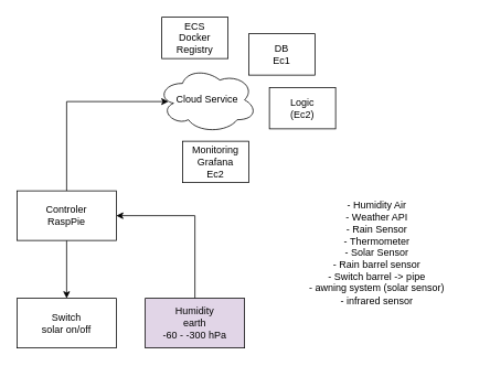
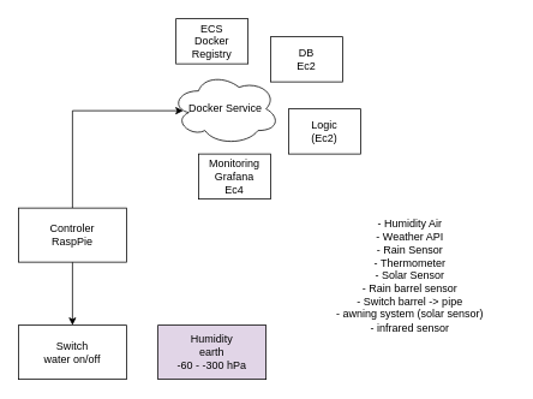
  <mxCell id="0" />
  <mxCell id="1" parent="0" />
- <mxCell id="2" style="edgeStyle=orthogonalEdgeStyle;rounded=0;orthogonalLoop=1;jettySize=auto;html=1;exitX=0.5;exitY=0;exitDx=0;exitDy=0;entryX=1;entryY=0.5;entryDx=0;entryDy=0;" edge="1" parent="1" source="3" target="7"><mxGeometry relative="1" as="geometry" /></mxCell>
  <mxCell id="3" value="Humidity&lt;br&gt;earth&lt;br&gt;-60 - -300 hPa" style="rounded=0;whiteSpace=wrap;html=1;fillColor=#e1d5e7;" vertex="1" parent="1"><mxGeometry x="175" y="360" width="120" height="60" as="geometry" /></mxCell>
- <mxCell id="4" value="Switch&lt;br&gt;solar on/off" style="rounded=0;whiteSpace=wrap;html=1;" vertex="1" parent="1"><mxGeometry x="20" y="360" width="120" height="60" as="geometry" /></mxCell>
+ <mxCell id="4" value="Switch&lt;br&gt;water on/off" style="rounded=0;whiteSpace=wrap;html=1;" vertex="1" parent="1"><mxGeometry x="20" y="360" width="120" height="60" as="geometry" /></mxCell>
  <mxCell id="5" style="edgeStyle=orthogonalEdgeStyle;rounded=0;orthogonalLoop=1;jettySize=auto;html=1;exitX=0.5;exitY=1;exitDx=0;exitDy=0;entryX=0.5;entryY=0;entryDx=0;entryDy=0;" edge="1" parent="1" source="7" target="4"><mxGeometry relative="1" as="geometry" /></mxCell>
  <mxCell id="6" style="edgeStyle=orthogonalEdgeStyle;rounded=0;orthogonalLoop=1;jettySize=auto;html=1;exitX=0.5;exitY=0;exitDx=0;exitDy=0;entryX=0.108;entryY=0.525;entryDx=0;entryDy=0;entryPerimeter=0;" edge="1" parent="1" source="7" target="8"><mxGeometry relative="1" as="geometry"><Array as="points"><mxPoint x="80" y="122" /></Array></mxGeometry></mxCell>
  <mxCell id="7" value="Controler&lt;br&gt;RaspPie" style="rounded=0;whiteSpace=wrap;html=1;" vertex="1" parent="1"><mxGeometry x="20" y="230" width="120" height="60" as="geometry" /></mxCell>
- <mxCell id="8" value="Cloud Service" style="ellipse;shape=cloud;whiteSpace=wrap;html=1;" vertex="1" parent="1"><mxGeometry x="190" y="80" width="120" height="80" as="geometry" /></mxCell>
+ <mxCell id="8" value="Docker Service" style="ellipse;shape=cloud;whiteSpace=wrap;html=1;" vertex="1" parent="1"><mxGeometry x="190" y="80" width="120" height="80" as="geometry" /></mxCell>
  <mxCell id="9" value="- Humidity Air&lt;br&gt;- Weather API&lt;br&gt;- Rain Sensor&lt;br&gt;- Thermometer&lt;br&gt;- Solar Sensor&lt;br&gt;- Rain barrel sensor&lt;br&gt;- Switch barrel -&amp;gt; pipe&lt;br&gt;- awning system (solar sensor)&lt;br&gt;- infrared sensor" style="text;html=1;strokeColor=none;fillColor=none;align=center;verticalAlign=middle;whiteSpace=wrap;rounded=0;" vertex="1" parent="1"><mxGeometry x="340" y="220" width="230" height="170" as="geometry" /></mxCell>
- <mxCell id="10" value="DB&lt;br&gt;Ec1" style="rounded=0;whiteSpace=wrap;html=1;" vertex="1" parent="1"><mxGeometry x="300" y="40" width="80" height="50" as="geometry" /></mxCell>
- <mxCell id="11" value="Monitoring&lt;br&gt;Grafana&lt;br&gt;Ec2" style="rounded=0;whiteSpace=wrap;html=1;" vertex="1" parent="1"><mxGeometry x="220" y="170" width="80" height="50" as="geometry" /></mxCell>
- <mxCell id="12" value="Logic&lt;br&gt;(Ec2)" style="rounded=0;whiteSpace=wrap;html=1;" vertex="1" parent="1"><mxGeometry x="325" y="105" width="80" height="50" as="geometry" /></mxCell>
+ <mxCell id="10" value="DB&lt;br&gt;Ec2" style="rounded=0;whiteSpace=wrap;html=1;" vertex="1" parent="1"><mxGeometry x="300" y="40" width="80" height="50" as="geometry" /></mxCell>
+ <mxCell id="11" value="Monitoring&lt;br&gt;Grafana&lt;br&gt;Ec4" style="rounded=0;whiteSpace=wrap;html=1;" vertex="1" parent="1"><mxGeometry x="220" y="170" width="80" height="50" as="geometry" /></mxCell>
+ <mxCell id="12" value="Logic&lt;br&gt;(Ec2)" style="rounded=0;whiteSpace=wrap;html=1;" vertex="1" parent="1"><mxGeometry x="320" y="120" width="80" height="50" as="geometry" /></mxCell>
  <mxCell id="13" value="ECS&lt;br&gt;Docker Registry" style="rounded=0;whiteSpace=wrap;html=1;" vertex="1" parent="1"><mxGeometry x="195" y="20" width="80" height="50" as="geometry" /></mxCell>
